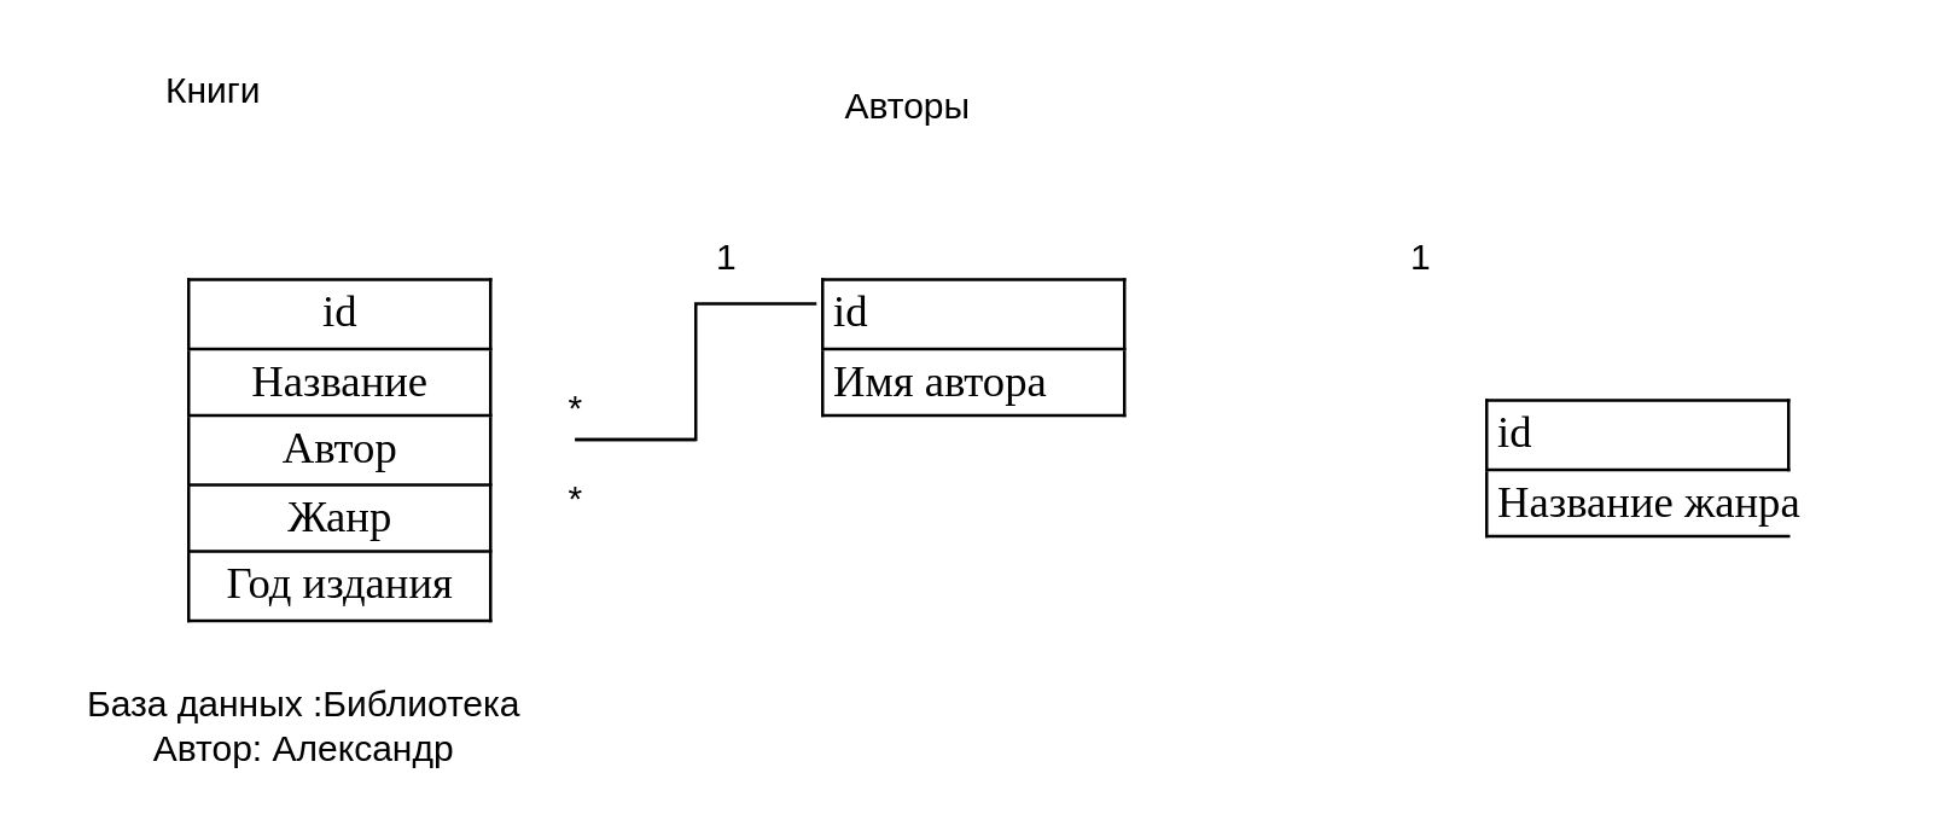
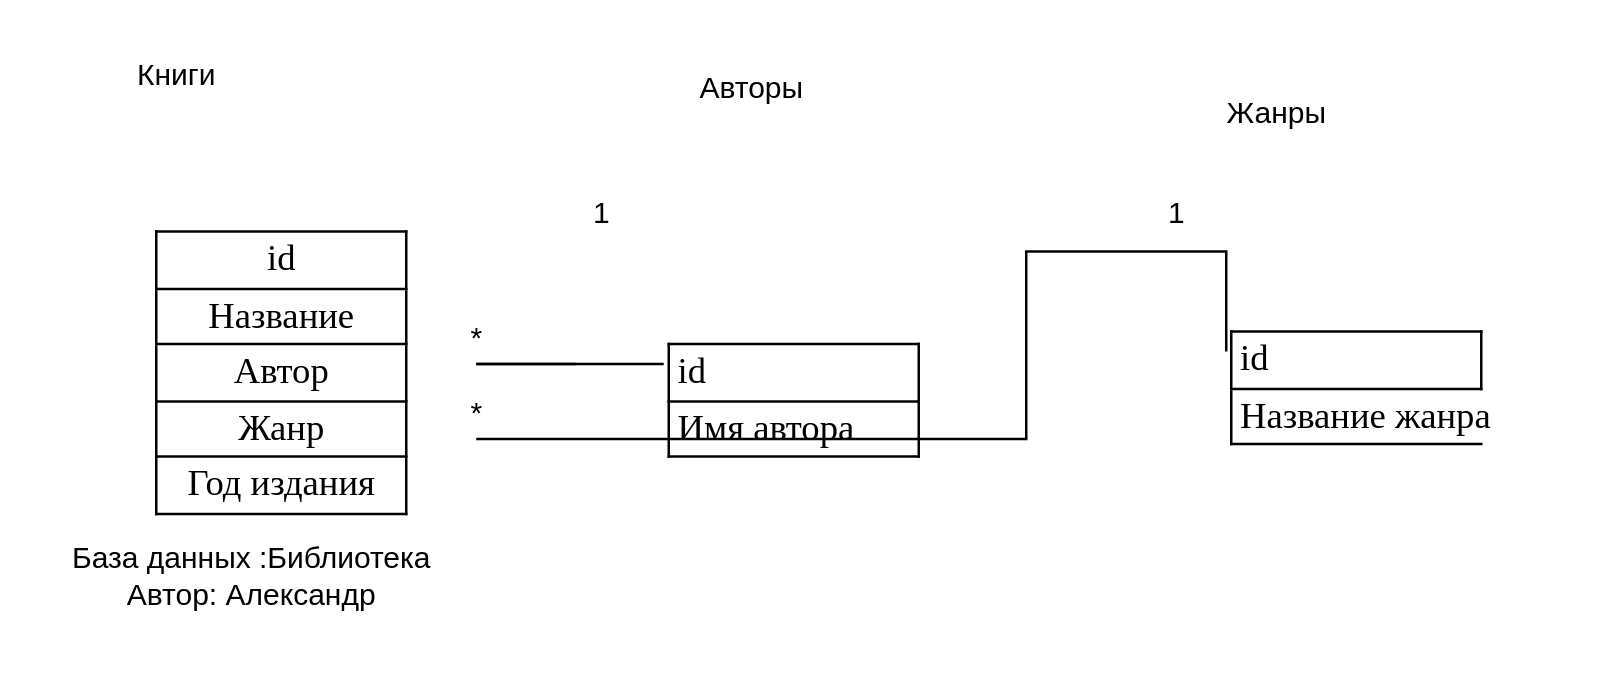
  <mxCell id="0" />
  <mxCell id="1" parent="0" />
  <mxCell id="2" style="edgeStyle=orthogonalEdgeStyle;rounded=0;orthogonalLoop=1;jettySize=auto;html=1;entryX=0;entryY=0.25;entryDx=0;entryDy=0;endArrow=none;endFill=0;" edge="1" parent="1" source="5" target="6"><mxGeometry relative="1" as="geometry" /></mxCell>
+ <mxCell id="3" style="edgeStyle=orthogonalEdgeStyle;rounded=0;orthogonalLoop=1;jettySize=auto;html=1;exitX=1;exitY=0.75;exitDx=0;exitDy=0;entryX=0;entryY=0.25;entryDx=0;entryDy=0;endArrow=none;endFill=0;" edge="1" parent="1" source="5" target="7"><mxGeometry relative="1" as="geometry"><Array as="points"><mxPoint x="410" y="175" /><mxPoint x="410" y="100" /></Array></mxGeometry></mxCell>
  <mxCell id="4" value="" style="edgeStyle=orthogonalEdgeStyle;rounded=0;orthogonalLoop=1;jettySize=auto;html=1;endArrow=none;endFill=0;" edge="1" parent="1" source="5"><mxGeometry relative="1" as="geometry"><mxPoint x="230" y="145" as="targetPoint" /></mxGeometry></mxCell>
  <mxCell id="5" value="&lt;table cellspacing=&quot;0&quot; cellpadding=&quot;0&quot; dir=&quot;ltr&quot; border=&quot;1&quot; style=&quot;table-layout: fixed ; font-size: 10pt ; font-family: &amp;quot;arial&amp;quot; ; width: 0px ; border-collapse: collapse ; border: none&quot;&gt;&lt;colgroup&gt;&lt;col width=&quot;100&quot;&gt;&lt;/colgroup&gt;&lt;tbody&gt;&lt;tr style=&quot;height: 21px&quot;&gt;&lt;td style=&quot;border-top: 1px solid #000000 ; border-right: 1px solid #000000 ; border-bottom: 1px solid #000000 ; border-left: 1px solid #000000 ; overflow: hidden ; padding: 2px 3px 2px 3px ; vertical-align: bottom ; font-family: &amp;quot;calibri&amp;quot; ; font-size: 11pt ; font-weight: normal ; text-align: center&quot;&gt;id&lt;/td&gt;&lt;/tr&gt;&lt;tr style=&quot;height: 21px&quot;&gt;&lt;td style=&quot;border-right: 1px solid #000000 ; border-bottom: 1px solid #000000 ; border-left: 1px solid #000000 ; overflow: hidden ; padding: 2px 3px 2px 3px ; vertical-align: bottom ; font-family: &amp;quot;calibri&amp;quot; ; font-size: 11pt ; font-weight: normal ; text-align: center&quot;&gt;Название&lt;/td&gt;&lt;/tr&gt;&lt;tr style=&quot;height: 21px&quot;&gt;&lt;td style=&quot;border-right: 1px solid #000000 ; border-bottom: 1px solid #000000 ; border-left: 1px solid #000000 ; overflow: hidden ; padding: 2px 3px 2px 3px ; vertical-align: bottom ; font-family: &amp;quot;calibri&amp;quot; ; font-size: 11pt ; font-weight: normal ; text-align: center&quot;&gt;Автор&lt;/td&gt;&lt;/tr&gt;&lt;tr style=&quot;height: 21px&quot;&gt;&lt;td style=&quot;border-right: 1px solid #000000 ; border-bottom: 1px solid #000000 ; border-left: 1px solid #000000 ; overflow: hidden ; padding: 2px 3px 2px 3px ; vertical-align: bottom ; font-family: &amp;quot;calibri&amp;quot; ; font-size: 11pt ; font-weight: normal ; text-align: center&quot;&gt;Жанр&lt;/td&gt;&lt;/tr&gt;&lt;tr style=&quot;height: 21px&quot;&gt;&lt;td style=&quot;border-right: 1px solid #000000 ; border-bottom: 1px solid #000000 ; border-left: 1px solid #000000 ; overflow: hidden ; padding: 2px 3px 2px 3px ; vertical-align: bottom ; font-family: &amp;quot;calibri&amp;quot; ; font-size: 11pt ; font-weight: normal ; text-align: center&quot;&gt;Год издания&lt;/td&gt;&lt;/tr&gt;&lt;/tbody&gt;&lt;/table&gt;" style="text;whiteSpace=wrap;html=1;" vertex="1" parent="1"><mxGeometry x="60" y="85" width="130" height="120" as="geometry" /></mxCell>
- <mxCell id="6" value="&lt;table cellspacing=&quot;0&quot; cellpadding=&quot;0&quot; dir=&quot;ltr&quot; border=&quot;1&quot; style=&quot;table-layout: fixed ; font-size: 10pt ; font-family: &amp;quot;arial&amp;quot; ; width: 0px ; border-collapse: collapse ; border: none&quot;&gt;&lt;colgroup&gt;&lt;col width=&quot;100&quot;&gt;&lt;/colgroup&gt;&lt;tbody&gt;&lt;tr style=&quot;height: 21px&quot;&gt;&lt;td style=&quot;border-top: 1px solid #000000 ; border-right: 1px solid #000000 ; border-bottom: 1px solid #000000 ; border-left: 1px solid #000000 ; overflow: hidden ; padding: 2px 3px 2px 3px ; vertical-align: bottom ; font-family: &amp;quot;calibri&amp;quot; ; font-size: 11pt ; font-weight: normal&quot;&gt;id&lt;/td&gt;&lt;/tr&gt;&lt;tr style=&quot;height: 21px&quot;&gt;&lt;td style=&quot;border-right: 1px solid #000000 ; border-bottom: 1px solid #000000 ; border-left: 1px solid #000000 ; overflow: hidden ; padding: 2px 3px 2px 3px ; vertical-align: bottom ; font-family: &amp;quot;calibri&amp;quot; ; font-size: 11pt ; font-weight: normal&quot;&gt;Имя автора&lt;/td&gt;&lt;/tr&gt;&lt;/tbody&gt;&lt;/table&gt;" style="text;whiteSpace=wrap;html=1;" vertex="1" parent="1"><mxGeometry x="270" y="85" width="130" height="60" as="geometry" /></mxCell>
+ <mxCell id="6" value="&lt;table cellspacing=&quot;0&quot; cellpadding=&quot;0&quot; dir=&quot;ltr&quot; border=&quot;1&quot; style=&quot;table-layout: fixed ; font-size: 10pt ; font-family: &amp;quot;arial&amp;quot; ; width: 0px ; border-collapse: collapse ; border: none&quot;&gt;&lt;colgroup&gt;&lt;col width=&quot;100&quot;&gt;&lt;/colgroup&gt;&lt;tbody&gt;&lt;tr style=&quot;height: 21px&quot;&gt;&lt;td style=&quot;border-top: 1px solid #000000 ; border-right: 1px solid #000000 ; border-bottom: 1px solid #000000 ; border-left: 1px solid #000000 ; overflow: hidden ; padding: 2px 3px 2px 3px ; vertical-align: bottom ; font-family: &amp;quot;calibri&amp;quot; ; font-size: 11pt ; font-weight: normal&quot;&gt;id&lt;/td&gt;&lt;/tr&gt;&lt;tr style=&quot;height: 21px&quot;&gt;&lt;td style=&quot;border-right: 1px solid #000000 ; border-bottom: 1px solid #000000 ; border-left: 1px solid #000000 ; overflow: hidden ; padding: 2px 3px 2px 3px ; vertical-align: bottom ; font-family: &amp;quot;calibri&amp;quot; ; font-size: 11pt ; font-weight: normal&quot;&gt;Имя автора&lt;/td&gt;&lt;/tr&gt;&lt;/tbody&gt;&lt;/table&gt;" style="text;whiteSpace=wrap;html=1;" vertex="1" parent="1"><mxGeometry x="265" y="130" width="130" height="60" as="geometry" /></mxCell>
  <mxCell id="7" value="&lt;table cellspacing=&quot;0&quot; cellpadding=&quot;0&quot; dir=&quot;ltr&quot; border=&quot;1&quot; style=&quot;table-layout: fixed ; font-size: 10pt ; font-family: &amp;quot;arial&amp;quot; ; width: 0px ; border-collapse: collapse ; border: none&quot;&gt;&lt;colgroup&gt;&lt;col width=&quot;100&quot;&gt;&lt;/colgroup&gt;&lt;tbody&gt;&lt;tr style=&quot;height: 21px&quot;&gt;&lt;td style=&quot;border-top: 1px solid #000000 ; border-right: 1px solid #000000 ; border-bottom: 1px solid #000000 ; border-left: 1px solid #000000 ; overflow: hidden ; padding: 2px 3px 2px 3px ; vertical-align: bottom ; font-family: &amp;quot;calibri&amp;quot; ; font-size: 11pt ; font-weight: normal&quot;&gt;id&lt;/td&gt;&lt;/tr&gt;&lt;tr style=&quot;height: 21px&quot;&gt;&lt;td style=&quot;border-right: 1px solid transparent ; border-bottom: 1px solid #000000 ; border-left: 1px solid #000000 ; overflow: visible ; padding: 2px 0px 2px 0px ; vertical-align: bottom ; font-family: &amp;quot;calibri&amp;quot; ; font-size: 11pt ; font-weight: normal&quot;&gt;&lt;div style=&quot;overflow: hidden; position: relative; width: 196px; left: 3px;&quot;&gt;&lt;div style=&quot;float: left&quot;&gt;Название жанра&lt;/div&gt;&lt;/div&gt;&lt;/td&gt;&lt;/tr&gt;&lt;/tbody&gt;&lt;/table&gt;" style="text;whiteSpace=wrap;html=1;" vertex="1" parent="1"><mxGeometry x="490" y="125" width="130" height="60" as="geometry" /></mxCell>
  <mxCell id="8" value="Книги" style="text;html=1;align=center;verticalAlign=middle;resizable=0;points=[];autosize=1;strokeColor=none;fillColor=none;" vertex="1" parent="1"><mxGeometry x="45" y="20" width="50" height="20" as="geometry" /></mxCell>
  <mxCell id="9" value="Авторы" style="text;html=1;align=center;verticalAlign=middle;resizable=0;points=[];autosize=1;strokeColor=none;fillColor=none;" vertex="1" parent="1"><mxGeometry x="270" y="25" width="60" height="20" as="geometry" /></mxCell>
+ <mxCell id="10" value="Жанры" style="text;html=1;align=center;verticalAlign=middle;resizable=0;points=[];autosize=1;strokeColor=none;fillColor=none;" vertex="1" parent="1"><mxGeometry x="480" y="35" width="60" height="20" as="geometry" /></mxCell>
  <mxCell id="11" value="1" style="text;html=1;align=center;verticalAlign=middle;resizable=0;points=[];autosize=1;strokeColor=none;fillColor=none;" vertex="1" parent="1"><mxGeometry x="230" y="75" width="20" height="20" as="geometry" /></mxCell>
  <mxCell id="12" value="*" style="text;html=1;align=center;verticalAlign=middle;resizable=0;points=[];autosize=1;strokeColor=none;fillColor=none;" vertex="1" parent="1"><mxGeometry x="180" y="125" width="20" height="20" as="geometry" /></mxCell>
  <mxCell id="13" value="*" style="text;html=1;align=center;verticalAlign=middle;resizable=0;points=[];autosize=1;strokeColor=none;fillColor=none;" vertex="1" parent="1"><mxGeometry x="180" y="155" width="20" height="20" as="geometry" /></mxCell>
  <mxCell id="14" value="1" style="text;html=1;align=center;verticalAlign=middle;resizable=0;points=[];autosize=1;strokeColor=none;fillColor=none;" vertex="1" parent="1"><mxGeometry x="460" y="75" width="20" height="20" as="geometry" /></mxCell>
- <mxCell id="15" value="База данных :Библиотека&lt;br&gt;Автор: Александр" style="text;html=1;align=center;verticalAlign=middle;resizable=0;points=[];autosize=1;strokeColor=none;fillColor=none;" vertex="1" parent="1"><mxGeometry x="20" y="225" width="160" height="30" as="geometry" /></mxCell>
+ <mxCell id="15" value="База данных :Библиотека&lt;br&gt;Автор: Александр" style="text;html=1;align=center;verticalAlign=middle;resizable=0;points=[];autosize=1;strokeColor=none;fillColor=none;" vertex="1" parent="1"><mxGeometry x="20" y="215" width="160" height="30" as="geometry" /></mxCell>
